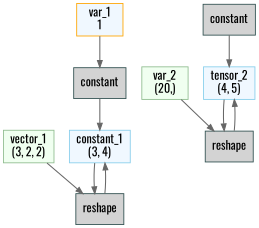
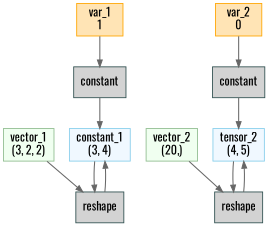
  digraph {
    fontname=Oswald
    rankdir=TB
    node [color=darkslategray fillcolor=lightgray fontname=Oswald labeljust=l shape=box style=filled]
    edge [arrowsize=0.8 color=gray40 fontname=Oswald penwidth=1.2]
    n1 [color=skyblue fillcolor=aliceblue label="constant_1\n(3, 4)"]
    n2 [label=reshape]
    n3 [label=constant]
-   n4 [color=orange fillcolor=aliceblue label="var_1\n1"]
+   n4 [color=orange fillcolor=moccasin label="var_1\n1"]
    n5 [color=darkseagreen fillcolor=honeydew label="vector_1\n(3, 2, 2)"]
    n6 [color=skyblue fillcolor=aliceblue label="tensor_2\n(4, 5)"]
    n7 [label=reshape]
    n8 [label=constant]
-   n10 [color=darkseagreen fillcolor=honeydew label="var_2\n(20,)"]
+   n9 [color=orange fillcolor=moccasin label="var_2\n0"]
+   n10 [color=darkseagreen fillcolor=honeydew label="vector_2\n(20,)"]
    n1 -> n2
    n2 -> n1
    n3 -> n1
    n4 -> n3
    n5 -> n2
    n6 -> n7
    n7 -> n6
    n8 -> n6
+   n9 -> n8
    n10 -> n7
  }
